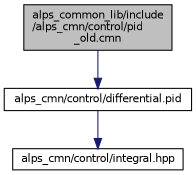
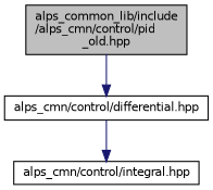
  digraph {
    node [color=black fillcolor=white fontname=Helvetica fontsize=10 shape=record style=filled]
    edge [color=midnightblue fontname=Helvetica fontsize=10 labelfontname=Helvetica labelfontsize=10 style=solid]
-   n1 [fillcolor=grey75 fontcolor=black height=0.2 label="alps_common_lib/include\l/alps_cmn/control/pid\l_old.cmn" width=0.4]
-   n2 [height=0.2 label="alps_cmn/control/differential.pid" width=0.4]
+   n1 [fillcolor=grey75 fontcolor=black height=0.2 label="alps_common_lib/include\l/alps_cmn/control/pid\l_old.hpp" width=0.4]
+   n2 [height=0.2 label="alps_cmn/control/differential.hpp" width=0.4]
    n3 [height=0.2 label="alps_cmn/control/integral.hpp" width=0.4]
    n1 -> n2
    n2 -> n3
  }
